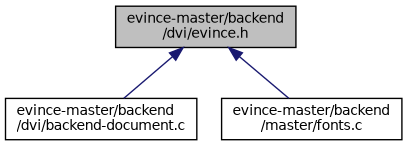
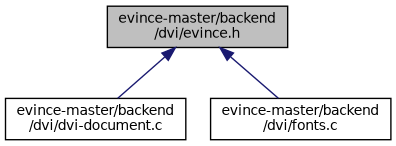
  digraph {
    node [color=black fillcolor=white fontname=Helvetica fontsize=10 shape=record style=filled]
    edge [color=midnightblue dir=back fontname=Helvetica fontsize=10 labelfontname=Helvetica labelfontsize=10 style=solid]
    n1 [fillcolor=grey75 fontcolor=black height=0.2 label="evince-master/backend\l/dvi/evince.h" width=0.4]
-   n2 [height=0.2 label="evince-master/backend\l/dvi/backend-document.c" width=0.4]
-   n3 [height=0.2 label="evince-master/backend\l/master/fonts.c" width=0.4]
+   n2 [height=0.2 label="evince-master/backend\l/dvi/dvi-document.c" width=0.4]
+   n3 [height=0.2 label="evince-master/backend\l/dvi/fonts.c" width=0.4]
    n1 -> n2
    n1 -> n3
  }
